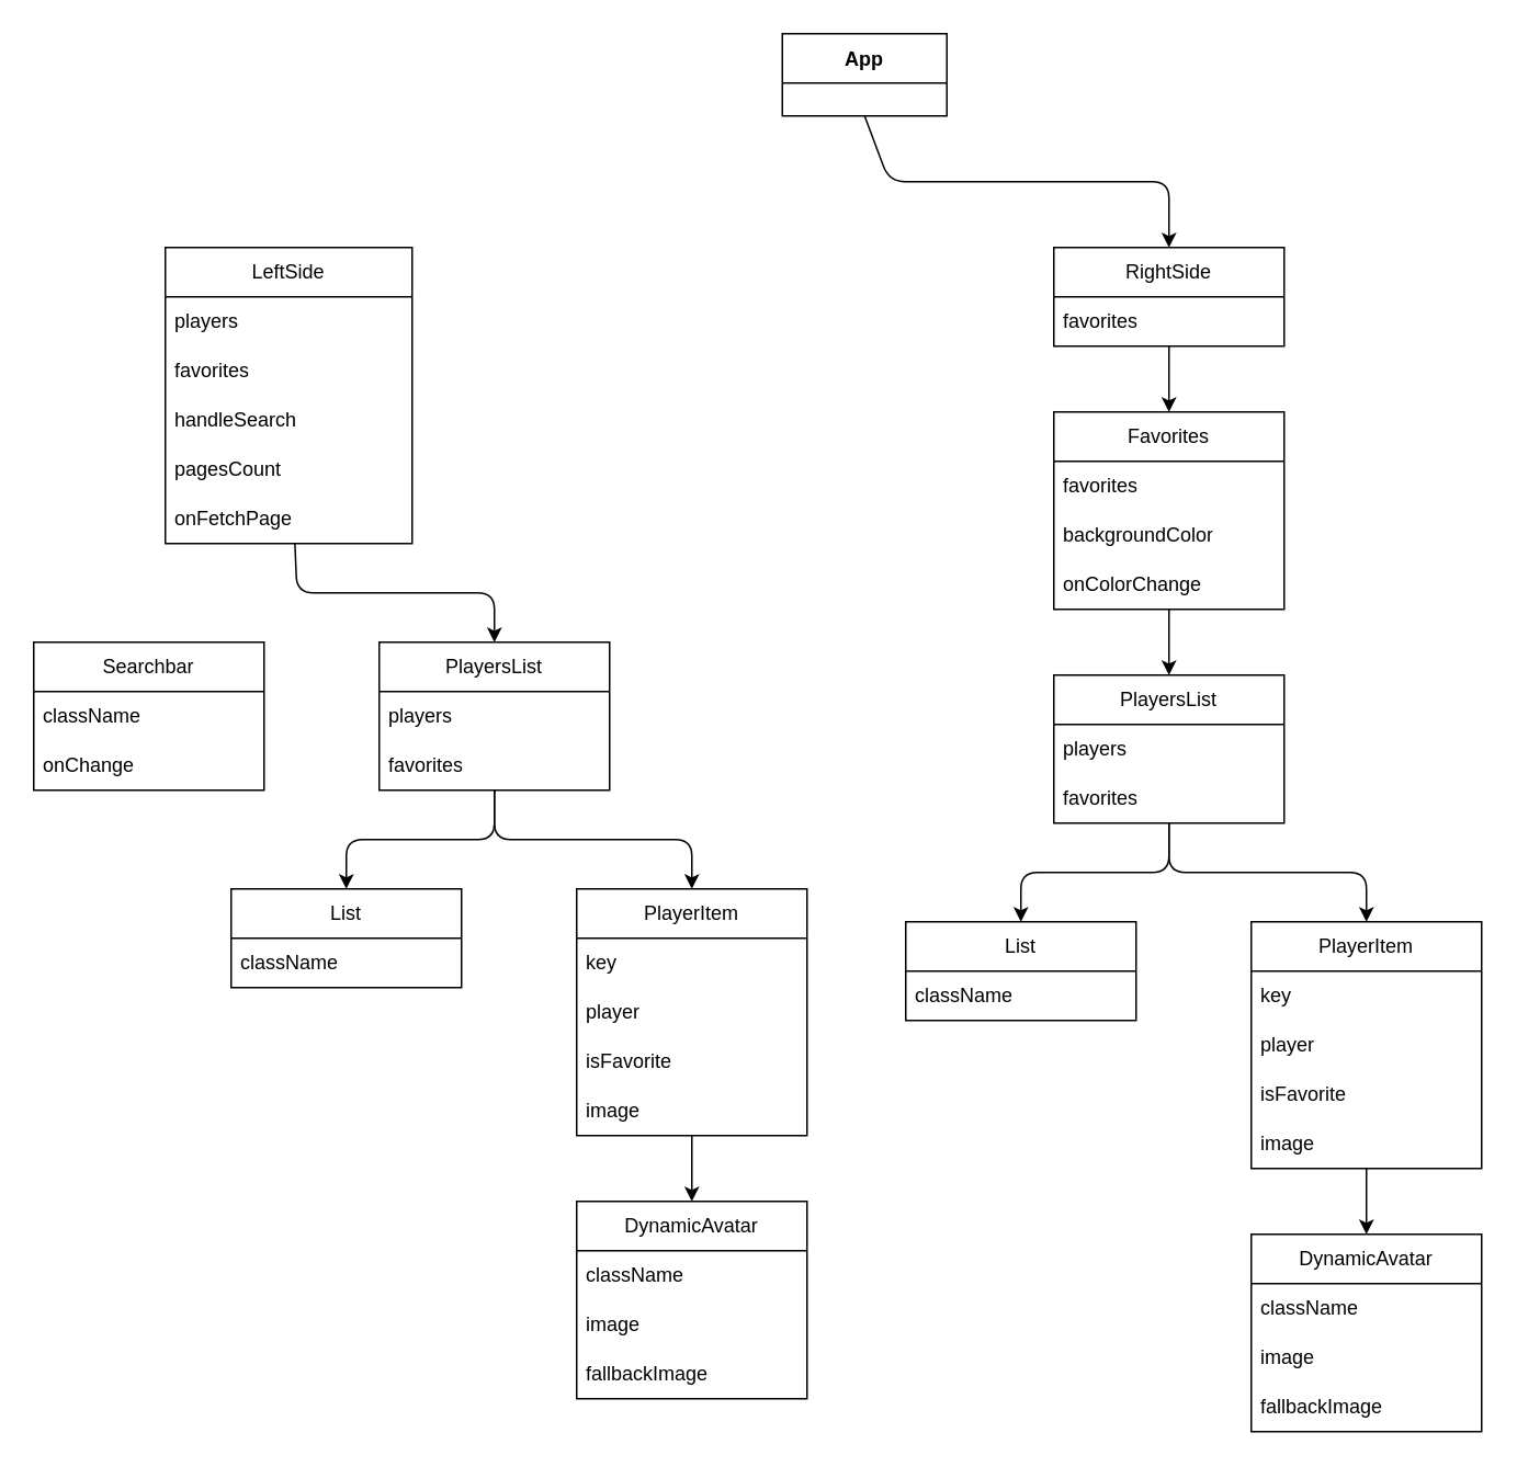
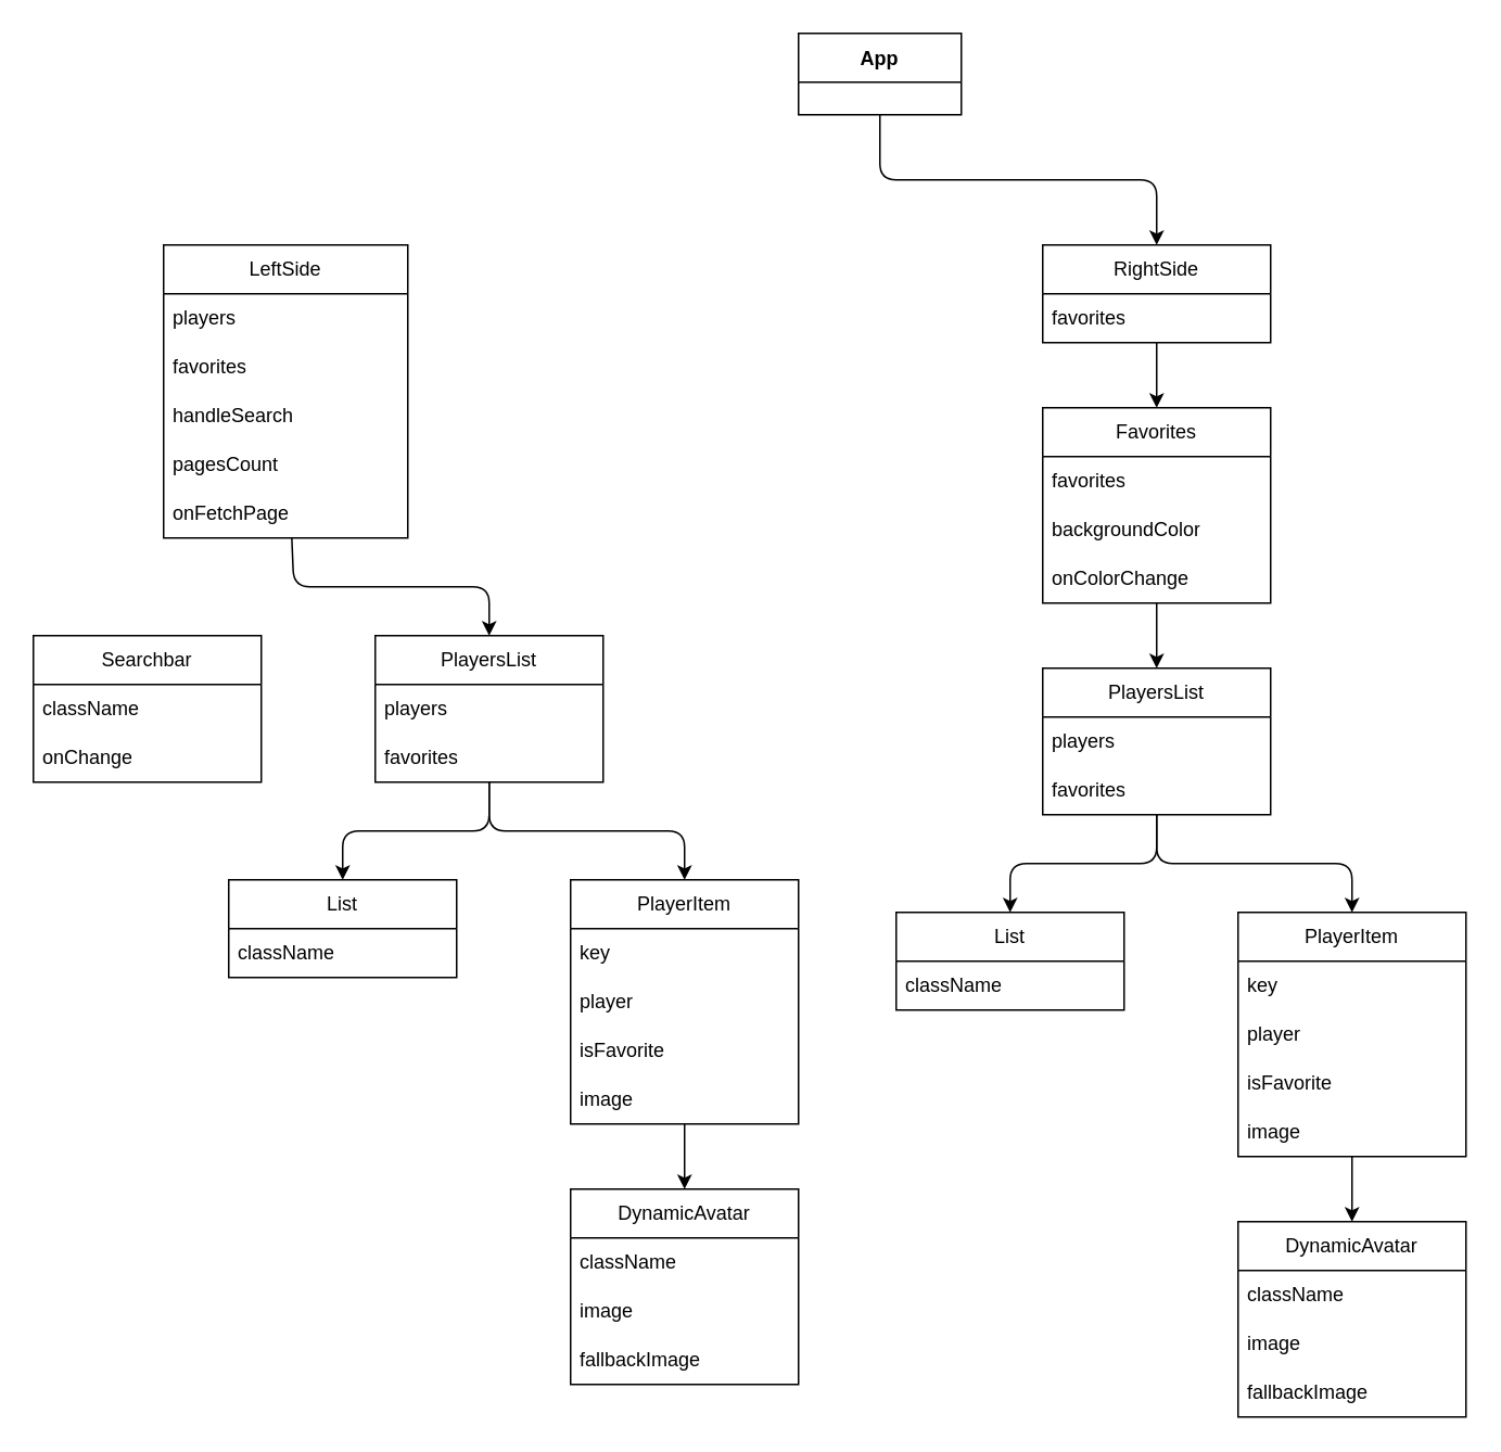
  <mxCell id="0" />
  <mxCell id="1" parent="0" />
- <mxCell id="2" value="App" style="swimlane;startSize=30;" vertex="1" parent="1"><mxGeometry x="475" y="20" width="100" height="50" as="geometry" /></mxCell>
+ <mxCell id="2" value="App" style="swimlane;startSize=30;" vertex="1" parent="1"><mxGeometry x="490" y="20" width="100" height="50" as="geometry" /></mxCell>
  <mxCell id="3" value="" style="endArrow=classic;html=1;exitX=0.5;exitY=1;exitDx=0;exitDy=0;" edge="1" parent="1" source="2"><mxGeometry width="50" height="50" relative="1" as="geometry"><mxPoint x="480" y="300" as="sourcePoint" /><mxPoint x="710" y="150" as="targetPoint" /><Array as="points"><mxPoint x="540" y="110" /><mxPoint x="710" y="110" /></Array></mxGeometry></mxCell>
  <mxCell id="4" value="LeftSide" style="swimlane;fontStyle=0;childLayout=stackLayout;horizontal=1;startSize=30;horizontalStack=0;resizeParent=1;resizeParentMax=0;resizeLast=0;collapsible=1;marginBottom=0;whiteSpace=wrap;html=1;" vertex="1" parent="1"><mxGeometry x="100" y="150" width="150" height="180" as="geometry" /></mxCell>
  <mxCell id="5" value="players" style="text;strokeColor=none;fillColor=none;align=left;verticalAlign=middle;spacingLeft=4;spacingRight=4;overflow=hidden;points=[[0,0.5],[1,0.5]];portConstraint=eastwest;rotatable=0;whiteSpace=wrap;html=1;" vertex="1" parent="4"><mxGeometry y="30" width="150" height="30" as="geometry" /></mxCell>
  <mxCell id="6" value="favorites" style="text;strokeColor=none;fillColor=none;align=left;verticalAlign=middle;spacingLeft=4;spacingRight=4;overflow=hidden;points=[[0,0.5],[1,0.5]];portConstraint=eastwest;rotatable=0;whiteSpace=wrap;html=1;" vertex="1" parent="4"><mxGeometry y="60" width="150" height="30" as="geometry" /></mxCell>
  <mxCell id="7" value="handleSearch" style="text;strokeColor=none;fillColor=none;align=left;verticalAlign=middle;spacingLeft=4;spacingRight=4;overflow=hidden;points=[[0,0.5],[1,0.5]];portConstraint=eastwest;rotatable=0;whiteSpace=wrap;html=1;" vertex="1" parent="4"><mxGeometry y="90" width="150" height="30" as="geometry" /></mxCell>
  <mxCell id="8" value="pagesCount" style="text;strokeColor=none;fillColor=none;align=left;verticalAlign=middle;spacingLeft=4;spacingRight=4;overflow=hidden;points=[[0,0.5],[1,0.5]];portConstraint=eastwest;rotatable=0;whiteSpace=wrap;html=1;" vertex="1" parent="4"><mxGeometry y="120" width="150" height="30" as="geometry" /></mxCell>
  <mxCell id="9" value="onFetchPage" style="text;strokeColor=none;fillColor=none;align=left;verticalAlign=middle;spacingLeft=4;spacingRight=4;overflow=hidden;points=[[0,0.5],[1,0.5]];portConstraint=eastwest;rotatable=0;whiteSpace=wrap;html=1;" vertex="1" parent="4"><mxGeometry y="150" width="150" height="30" as="geometry" /></mxCell>
  <mxCell id="10" style="edgeStyle=none;html=1;exitX=1;exitY=0.25;exitDx=0;exitDy=0;" edge="1" parent="4" source="4" target="5"><mxGeometry relative="1" as="geometry" /></mxCell>
  <mxCell id="11" value="RightSide" style="swimlane;fontStyle=0;childLayout=stackLayout;horizontal=1;startSize=30;horizontalStack=0;resizeParent=1;resizeParentMax=0;resizeLast=0;collapsible=1;marginBottom=0;whiteSpace=wrap;html=1;" vertex="1" parent="1"><mxGeometry x="640" y="150" width="140" height="60" as="geometry" /></mxCell>
  <mxCell id="12" value="favorites" style="text;strokeColor=none;fillColor=none;align=left;verticalAlign=middle;spacingLeft=4;spacingRight=4;overflow=hidden;points=[[0,0.5],[1,0.5]];portConstraint=eastwest;rotatable=0;whiteSpace=wrap;html=1;" vertex="1" parent="11"><mxGeometry y="30" width="140" height="30" as="geometry" /></mxCell>
  <mxCell id="13" value="Favorites" style="swimlane;fontStyle=0;childLayout=stackLayout;horizontal=1;startSize=30;horizontalStack=0;resizeParent=1;resizeParentMax=0;resizeLast=0;collapsible=1;marginBottom=0;whiteSpace=wrap;html=1;" vertex="1" parent="1"><mxGeometry x="640" y="250" width="140" height="120" as="geometry" /></mxCell>
  <mxCell id="14" value="favorites" style="text;strokeColor=none;fillColor=none;align=left;verticalAlign=middle;spacingLeft=4;spacingRight=4;overflow=hidden;points=[[0,0.5],[1,0.5]];portConstraint=eastwest;rotatable=0;whiteSpace=wrap;html=1;" vertex="1" parent="13"><mxGeometry y="30" width="140" height="30" as="geometry" /></mxCell>
  <mxCell id="15" value="backgroundColor" style="text;strokeColor=none;fillColor=none;align=left;verticalAlign=middle;spacingLeft=4;spacingRight=4;overflow=hidden;points=[[0,0.5],[1,0.5]];portConstraint=eastwest;rotatable=0;whiteSpace=wrap;html=1;" vertex="1" parent="13"><mxGeometry y="60" width="140" height="30" as="geometry" /></mxCell>
  <mxCell id="16" value="onColorChange" style="text;strokeColor=none;fillColor=none;align=left;verticalAlign=middle;spacingLeft=4;spacingRight=4;overflow=hidden;points=[[0,0.5],[1,0.5]];portConstraint=eastwest;rotatable=0;whiteSpace=wrap;html=1;" vertex="1" parent="13"><mxGeometry y="90" width="140" height="30" as="geometry" /></mxCell>
  <mxCell id="17" value="" style="endArrow=classic;html=1;entryX=0.5;entryY=0;entryDx=0;entryDy=0;" edge="1" parent="1" source="11" target="13"><mxGeometry width="50" height="50" relative="1" as="geometry"><mxPoint x="700" y="310" as="sourcePoint" /><mxPoint x="560" y="240" as="targetPoint" /></mxGeometry></mxCell>
  <mxCell id="18" value="PlayersList" style="swimlane;fontStyle=0;childLayout=stackLayout;horizontal=1;startSize=30;horizontalStack=0;resizeParent=1;resizeParentMax=0;resizeLast=0;collapsible=1;marginBottom=0;whiteSpace=wrap;html=1;" vertex="1" parent="1"><mxGeometry x="640" y="410" width="140" height="90" as="geometry" /></mxCell>
  <mxCell id="19" value="players" style="text;strokeColor=none;fillColor=none;align=left;verticalAlign=middle;spacingLeft=4;spacingRight=4;overflow=hidden;points=[[0,0.5],[1,0.5]];portConstraint=eastwest;rotatable=0;whiteSpace=wrap;html=1;" vertex="1" parent="18"><mxGeometry y="30" width="140" height="30" as="geometry" /></mxCell>
  <mxCell id="20" value="favorites" style="text;strokeColor=none;fillColor=none;align=left;verticalAlign=middle;spacingLeft=4;spacingRight=4;overflow=hidden;points=[[0,0.5],[1,0.5]];portConstraint=eastwest;rotatable=0;whiteSpace=wrap;html=1;" vertex="1" parent="18"><mxGeometry y="60" width="140" height="30" as="geometry" /></mxCell>
  <mxCell id="21" value="" style="endArrow=classic;html=1;entryX=0.5;entryY=0;entryDx=0;entryDy=0;" edge="1" parent="1" source="13" target="18"><mxGeometry width="50" height="50" relative="1" as="geometry"><mxPoint x="510" y="290" as="sourcePoint" /><mxPoint x="560" y="240" as="targetPoint" /></mxGeometry></mxCell>
  <mxCell id="22" value="List" style="swimlane;fontStyle=0;childLayout=stackLayout;horizontal=1;startSize=30;horizontalStack=0;resizeParent=1;resizeParentMax=0;resizeLast=0;collapsible=1;marginBottom=0;whiteSpace=wrap;html=1;" vertex="1" parent="1"><mxGeometry x="550" y="560" width="140" height="60" as="geometry" /></mxCell>
  <mxCell id="23" value="className" style="text;strokeColor=none;fillColor=none;align=left;verticalAlign=middle;spacingLeft=4;spacingRight=4;overflow=hidden;points=[[0,0.5],[1,0.5]];portConstraint=eastwest;rotatable=0;whiteSpace=wrap;html=1;" vertex="1" parent="22"><mxGeometry y="30" width="140" height="30" as="geometry" /></mxCell>
  <mxCell id="24" value="PlayerItem" style="swimlane;fontStyle=0;childLayout=stackLayout;horizontal=1;startSize=30;horizontalStack=0;resizeParent=1;resizeParentMax=0;resizeLast=0;collapsible=1;marginBottom=0;whiteSpace=wrap;html=1;" vertex="1" parent="1"><mxGeometry x="760" y="560" width="140" height="150" as="geometry" /></mxCell>
  <mxCell id="25" value="key" style="text;strokeColor=none;fillColor=none;align=left;verticalAlign=middle;spacingLeft=4;spacingRight=4;overflow=hidden;points=[[0,0.5],[1,0.5]];portConstraint=eastwest;rotatable=0;whiteSpace=wrap;html=1;" vertex="1" parent="24"><mxGeometry y="30" width="140" height="30" as="geometry" /></mxCell>
  <mxCell id="26" value="player" style="text;strokeColor=none;fillColor=none;align=left;verticalAlign=middle;spacingLeft=4;spacingRight=4;overflow=hidden;points=[[0,0.5],[1,0.5]];portConstraint=eastwest;rotatable=0;whiteSpace=wrap;html=1;" vertex="1" parent="24"><mxGeometry y="60" width="140" height="30" as="geometry" /></mxCell>
  <mxCell id="27" value="isFavorite" style="text;strokeColor=none;fillColor=none;align=left;verticalAlign=middle;spacingLeft=4;spacingRight=4;overflow=hidden;points=[[0,0.5],[1,0.5]];portConstraint=eastwest;rotatable=0;whiteSpace=wrap;html=1;" vertex="1" parent="24"><mxGeometry y="90" width="140" height="30" as="geometry" /></mxCell>
  <mxCell id="28" value="image" style="text;strokeColor=none;fillColor=none;align=left;verticalAlign=middle;spacingLeft=4;spacingRight=4;overflow=hidden;points=[[0,0.5],[1,0.5]];portConstraint=eastwest;rotatable=0;whiteSpace=wrap;html=1;" vertex="1" parent="24"><mxGeometry y="120" width="140" height="30" as="geometry" /></mxCell>
  <mxCell id="29" value="" style="endArrow=classic;html=1;entryX=0.5;entryY=0;entryDx=0;entryDy=0;" edge="1" parent="1" source="18" target="22"><mxGeometry width="50" height="50" relative="1" as="geometry"><mxPoint x="690" y="490" as="sourcePoint" /><mxPoint x="740" y="440" as="targetPoint" /><Array as="points"><mxPoint x="710" y="530" /><mxPoint x="620" y="530" /></Array></mxGeometry></mxCell>
  <mxCell id="30" value="" style="endArrow=classic;html=1;entryX=0.5;entryY=0;entryDx=0;entryDy=0;" edge="1" parent="1" source="18" target="24"><mxGeometry width="50" height="50" relative="1" as="geometry"><mxPoint x="710" y="500" as="sourcePoint" /><mxPoint x="830" y="560" as="targetPoint" /><Array as="points"><mxPoint x="710" y="530" /><mxPoint x="760" y="530" /><mxPoint x="830" y="530" /></Array></mxGeometry></mxCell>
  <mxCell id="31" value="Searchbar" style="swimlane;fontStyle=0;childLayout=stackLayout;horizontal=1;startSize=30;horizontalStack=0;resizeParent=1;resizeParentMax=0;resizeLast=0;collapsible=1;marginBottom=0;whiteSpace=wrap;html=1;" vertex="1" parent="1"><mxGeometry x="20" y="390" width="140" height="90" as="geometry" /></mxCell>
  <mxCell id="32" value="className" style="text;strokeColor=none;fillColor=none;align=left;verticalAlign=middle;spacingLeft=4;spacingRight=4;overflow=hidden;points=[[0,0.5],[1,0.5]];portConstraint=eastwest;rotatable=0;whiteSpace=wrap;html=1;" vertex="1" parent="31"><mxGeometry y="30" width="140" height="30" as="geometry" /></mxCell>
  <mxCell id="33" value="onChange" style="text;strokeColor=none;fillColor=none;align=left;verticalAlign=middle;spacingLeft=4;spacingRight=4;overflow=hidden;points=[[0,0.5],[1,0.5]];portConstraint=eastwest;rotatable=0;whiteSpace=wrap;html=1;" vertex="1" parent="31"><mxGeometry y="60" width="140" height="30" as="geometry" /></mxCell>
  <mxCell id="34" value="" style="endArrow=classic;html=1;" edge="1" target="35" parent="1" source="4"><mxGeometry width="50" height="50" relative="1" as="geometry"><mxPoint x="180" y="330" as="sourcePoint" /><mxPoint x="300" y="390" as="targetPoint" /><Array as="points"><mxPoint x="180" y="360" /><mxPoint x="230" y="360" /><mxPoint x="300" y="360" /></Array></mxGeometry></mxCell>
  <mxCell id="35" value="PlayersList" style="swimlane;fontStyle=0;childLayout=stackLayout;horizontal=1;startSize=30;horizontalStack=0;resizeParent=1;resizeParentMax=0;resizeLast=0;collapsible=1;marginBottom=0;whiteSpace=wrap;html=1;" vertex="1" parent="1"><mxGeometry x="230" y="390" width="140" height="90" as="geometry" /></mxCell>
  <mxCell id="36" value="players" style="text;strokeColor=none;fillColor=none;align=left;verticalAlign=middle;spacingLeft=4;spacingRight=4;overflow=hidden;points=[[0,0.5],[1,0.5]];portConstraint=eastwest;rotatable=0;whiteSpace=wrap;html=1;" vertex="1" parent="35"><mxGeometry y="30" width="140" height="30" as="geometry" /></mxCell>
  <mxCell id="37" value="favorites" style="text;strokeColor=none;fillColor=none;align=left;verticalAlign=middle;spacingLeft=4;spacingRight=4;overflow=hidden;points=[[0,0.5],[1,0.5]];portConstraint=eastwest;rotatable=0;whiteSpace=wrap;html=1;" vertex="1" parent="35"><mxGeometry y="60" width="140" height="30" as="geometry" /></mxCell>
  <mxCell id="38" value="List" style="swimlane;fontStyle=0;childLayout=stackLayout;horizontal=1;startSize=30;horizontalStack=0;resizeParent=1;resizeParentMax=0;resizeLast=0;collapsible=1;marginBottom=0;whiteSpace=wrap;html=1;" vertex="1" parent="1"><mxGeometry x="140" y="540" width="140" height="60" as="geometry" /></mxCell>
  <mxCell id="39" value="className" style="text;strokeColor=none;fillColor=none;align=left;verticalAlign=middle;spacingLeft=4;spacingRight=4;overflow=hidden;points=[[0,0.5],[1,0.5]];portConstraint=eastwest;rotatable=0;whiteSpace=wrap;html=1;" vertex="1" parent="38"><mxGeometry y="30" width="140" height="30" as="geometry" /></mxCell>
  <mxCell id="40" value="PlayerItem" style="swimlane;fontStyle=0;childLayout=stackLayout;horizontal=1;startSize=30;horizontalStack=0;resizeParent=1;resizeParentMax=0;resizeLast=0;collapsible=1;marginBottom=0;whiteSpace=wrap;html=1;" vertex="1" parent="1"><mxGeometry x="350" y="540" width="140" height="150" as="geometry" /></mxCell>
  <mxCell id="41" value="key" style="text;strokeColor=none;fillColor=none;align=left;verticalAlign=middle;spacingLeft=4;spacingRight=4;overflow=hidden;points=[[0,0.5],[1,0.5]];portConstraint=eastwest;rotatable=0;whiteSpace=wrap;html=1;" vertex="1" parent="40"><mxGeometry y="30" width="140" height="30" as="geometry" /></mxCell>
  <mxCell id="42" value="player" style="text;strokeColor=none;fillColor=none;align=left;verticalAlign=middle;spacingLeft=4;spacingRight=4;overflow=hidden;points=[[0,0.5],[1,0.5]];portConstraint=eastwest;rotatable=0;whiteSpace=wrap;html=1;" vertex="1" parent="40"><mxGeometry y="60" width="140" height="30" as="geometry" /></mxCell>
  <mxCell id="43" value="isFavorite" style="text;strokeColor=none;fillColor=none;align=left;verticalAlign=middle;spacingLeft=4;spacingRight=4;overflow=hidden;points=[[0,0.5],[1,0.5]];portConstraint=eastwest;rotatable=0;whiteSpace=wrap;html=1;" vertex="1" parent="40"><mxGeometry y="90" width="140" height="30" as="geometry" /></mxCell>
  <mxCell id="44" value="image" style="text;strokeColor=none;fillColor=none;align=left;verticalAlign=middle;spacingLeft=4;spacingRight=4;overflow=hidden;points=[[0,0.5],[1,0.5]];portConstraint=eastwest;rotatable=0;whiteSpace=wrap;html=1;" vertex="1" parent="40"><mxGeometry y="120" width="140" height="30" as="geometry" /></mxCell>
  <mxCell id="45" value="" style="endArrow=classic;html=1;entryX=0.5;entryY=0;entryDx=0;entryDy=0;" edge="1" source="35" target="38" parent="1"><mxGeometry width="50" height="50" relative="1" as="geometry"><mxPoint x="280" y="470" as="sourcePoint" /><mxPoint x="330" y="420" as="targetPoint" /><Array as="points"><mxPoint x="300" y="510" /><mxPoint x="210" y="510" /></Array></mxGeometry></mxCell>
  <mxCell id="46" value="" style="endArrow=classic;html=1;entryX=0.5;entryY=0;entryDx=0;entryDy=0;" edge="1" source="35" target="40" parent="1"><mxGeometry width="50" height="50" relative="1" as="geometry"><mxPoint x="300" y="480" as="sourcePoint" /><mxPoint x="420" y="540" as="targetPoint" /><Array as="points"><mxPoint x="300" y="510" /><mxPoint x="350" y="510" /><mxPoint x="420" y="510" /></Array></mxGeometry></mxCell>
  <mxCell id="47" value="DynamicAvatar" style="swimlane;fontStyle=0;childLayout=stackLayout;horizontal=1;startSize=30;horizontalStack=0;resizeParent=1;resizeParentMax=0;resizeLast=0;collapsible=1;marginBottom=0;whiteSpace=wrap;html=1;" vertex="1" parent="1"><mxGeometry x="350" y="730" width="140" height="120" as="geometry" /></mxCell>
  <mxCell id="48" value="className" style="text;strokeColor=none;fillColor=none;align=left;verticalAlign=middle;spacingLeft=4;spacingRight=4;overflow=hidden;points=[[0,0.5],[1,0.5]];portConstraint=eastwest;rotatable=0;whiteSpace=wrap;html=1;" vertex="1" parent="47"><mxGeometry y="30" width="140" height="30" as="geometry" /></mxCell>
  <mxCell id="49" value="image" style="text;strokeColor=none;fillColor=none;align=left;verticalAlign=middle;spacingLeft=4;spacingRight=4;overflow=hidden;points=[[0,0.5],[1,0.5]];portConstraint=eastwest;rotatable=0;whiteSpace=wrap;html=1;" vertex="1" parent="47"><mxGeometry y="60" width="140" height="30" as="geometry" /></mxCell>
  <mxCell id="50" value="fallbackImage" style="text;strokeColor=none;fillColor=none;align=left;verticalAlign=middle;spacingLeft=4;spacingRight=4;overflow=hidden;points=[[0,0.5],[1,0.5]];portConstraint=eastwest;rotatable=0;whiteSpace=wrap;html=1;" vertex="1" parent="47"><mxGeometry y="90" width="140" height="30" as="geometry" /></mxCell>
  <mxCell id="51" value="" style="endArrow=classic;html=1;" edge="1" parent="1" source="40" target="47"><mxGeometry width="50" height="50" relative="1" as="geometry"><mxPoint x="490" y="580" as="sourcePoint" /><mxPoint x="540" y="530" as="targetPoint" /></mxGeometry></mxCell>
  <mxCell id="52" value="DynamicAvatar" style="swimlane;fontStyle=0;childLayout=stackLayout;horizontal=1;startSize=30;horizontalStack=0;resizeParent=1;resizeParentMax=0;resizeLast=0;collapsible=1;marginBottom=0;whiteSpace=wrap;html=1;" vertex="1" parent="1"><mxGeometry x="760" y="750" width="140" height="120" as="geometry" /></mxCell>
  <mxCell id="53" value="className" style="text;strokeColor=none;fillColor=none;align=left;verticalAlign=middle;spacingLeft=4;spacingRight=4;overflow=hidden;points=[[0,0.5],[1,0.5]];portConstraint=eastwest;rotatable=0;whiteSpace=wrap;html=1;" vertex="1" parent="52"><mxGeometry y="30" width="140" height="30" as="geometry" /></mxCell>
  <mxCell id="54" value="image" style="text;strokeColor=none;fillColor=none;align=left;verticalAlign=middle;spacingLeft=4;spacingRight=4;overflow=hidden;points=[[0,0.5],[1,0.5]];portConstraint=eastwest;rotatable=0;whiteSpace=wrap;html=1;" vertex="1" parent="52"><mxGeometry y="60" width="140" height="30" as="geometry" /></mxCell>
  <mxCell id="55" value="fallbackImage" style="text;strokeColor=none;fillColor=none;align=left;verticalAlign=middle;spacingLeft=4;spacingRight=4;overflow=hidden;points=[[0,0.5],[1,0.5]];portConstraint=eastwest;rotatable=0;whiteSpace=wrap;html=1;" vertex="1" parent="52"><mxGeometry y="90" width="140" height="30" as="geometry" /></mxCell>
  <mxCell id="56" value="" style="endArrow=classic;html=1;" edge="1" target="52" parent="1" source="24"><mxGeometry width="50" height="50" relative="1" as="geometry"><mxPoint x="830" y="710" as="sourcePoint" /><mxPoint x="950" y="550" as="targetPoint" /></mxGeometry></mxCell>
